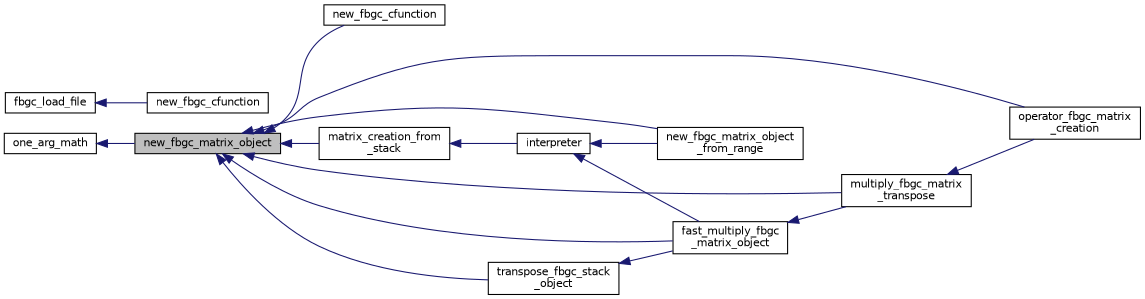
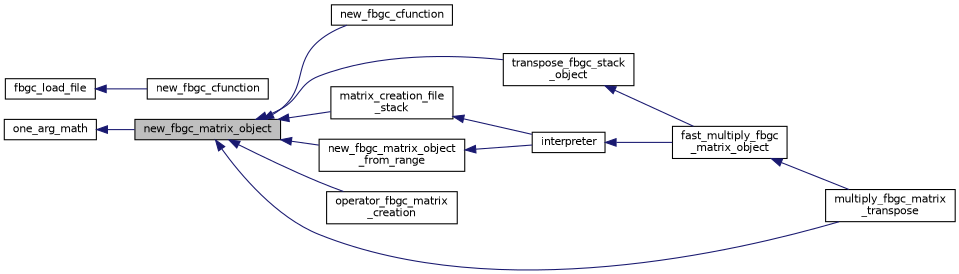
  digraph {
    rankdir=LR
    node [color=black fillcolor=white fontname=Helvetica fontsize=10 shape=record style=filled]
    edge [color=midnightblue dir=back fontname=Helvetica fontsize=10 labelfontname=Helvetica labelfontsize=10 style=solid]
    n1 [fillcolor=grey75 fontcolor=black height=0.2 label=new_fbgc_matrix_object width=0.4]
    n2 [height=0.2 label=new_fbgc_cfunction width=0.4]
    n3 [height=0.2 label="new_fbgc_matrix_object\l_from_range" width=0.4]
-   n4 [height=0.2 label="matrix_creation_from\l_stack" width=0.4]
+   n4 [height=0.2 label="matrix_creation_file\l_stack" width=0.4]
    n5 [height=0.2 label="multiply_fbgc_matrix\l_transpose" width=0.4]
    n6 [height=0.2 label="operator_fbgc_matrix\l_creation" width=0.4]
    n7 [height=0.2 label="fast_multiply_fbgc\l_matrix_object" width=0.4]
    n8 [height=0.2 label="transpose_fbgc_stack\l_object" width=0.4]
    n9 [height=0.2 label=one_arg_math width=0.4]
    n10 [height=0.2 label=interpreter width=0.4]
    n11 [height=0.2 label=fbgc_load_file width=0.4]
    n12 [height=0.2 label=new_fbgc_cfunction width=0.4]
    n1 -> n2
    n1 -> n3
    n1 -> n4
    n1 -> n5
    n1 -> n6
-   n1 -> n7
    n1 -> n8
-   n10 -> n3
+   n3 -> n10
    n4 -> n10
-   n5 -> n6
    n7 -> n5
    n8 -> n7
    n9 -> n1
    n10 -> n7
    n11 -> n12
  }
